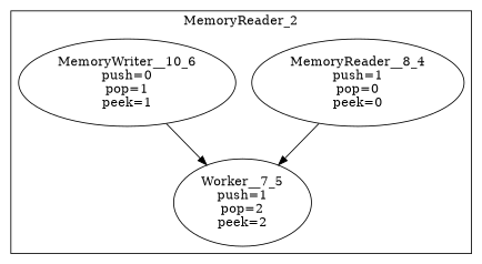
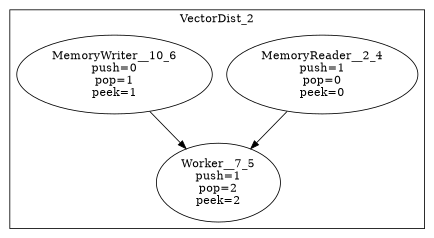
  digraph {
-   n1 [label="MemoryReader__8_4\npush=1\npop=0\npeek=0"]
+   n1 [label="MemoryReader__2_4\npush=1\npop=0\npeek=0"]
    n2 [label="Worker__7_5\npush=1\npop=2\npeek=2"]
    n3 [label="MemoryWriter__10_6\npush=0\npop=1\npeek=1"]
    subgraph cluster_1 {
-     label=MemoryReader_2
+     label=VectorDist_2
      n1
      n2
      n3
    }
    n1 -> n2
    n3 -> n2
  }
